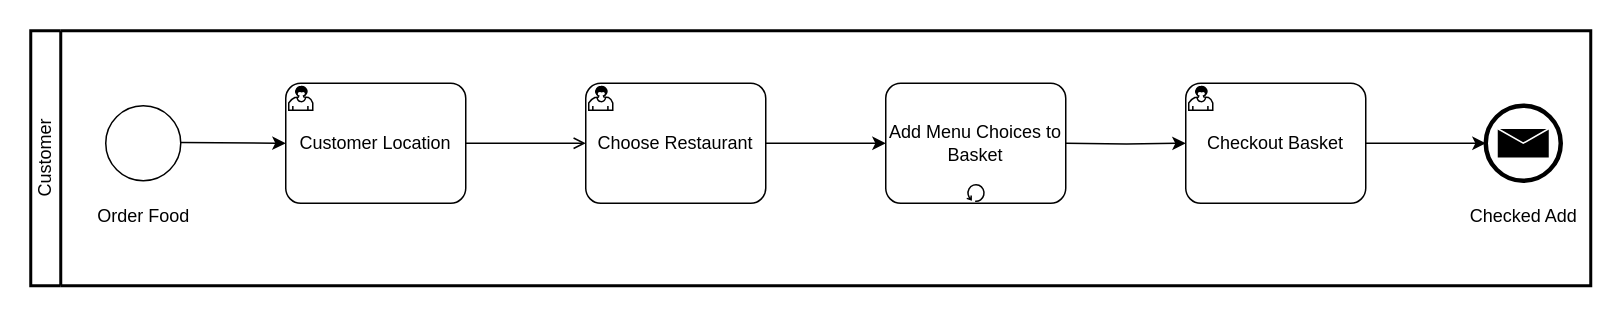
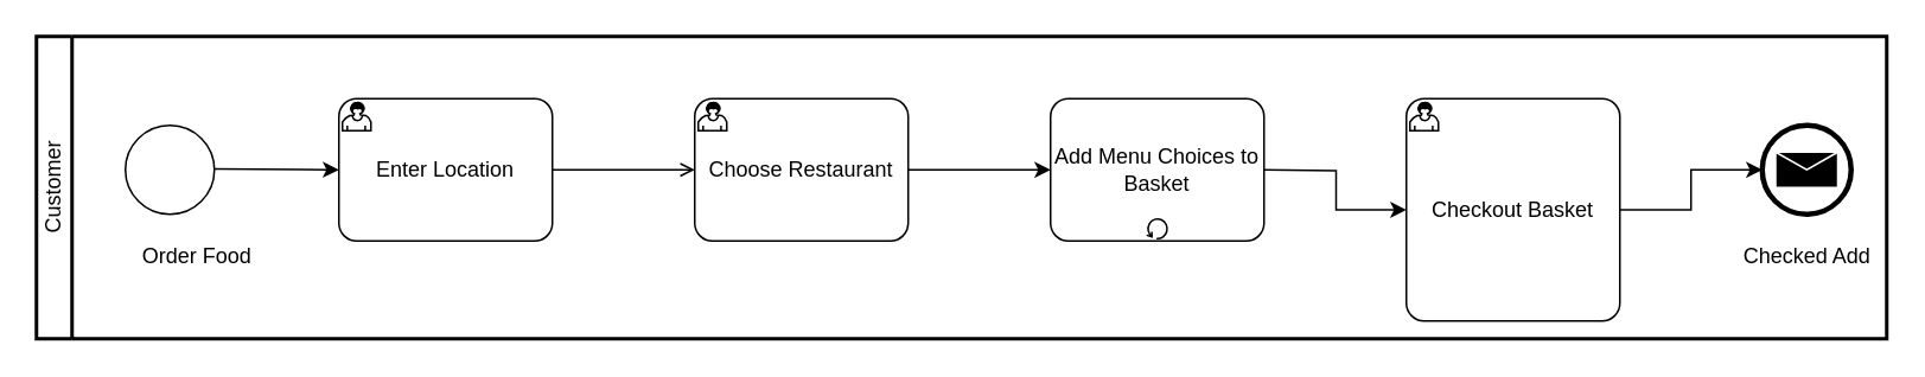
  <mxCell id="0" />
  <mxCell id="1" parent="0" />
  <mxCell id="2" value="Customer" style="swimlane;html=1;startSize=20;fontStyle=0;collapsible=0;horizontal=0;swimlaneLine=1;swimlaneFillColor=#ffffff;strokeWidth=2;whiteSpace=wrap;" vertex="1" parent="1"><mxGeometry x="20" y="20" width="1040" height="170" as="geometry" /></mxCell>
  <mxCell id="3" style="edgeStyle=orthogonalEdgeStyle;rounded=0;orthogonalLoop=1;jettySize=auto;html=1;entryX=0;entryY=0.5;entryDx=0;entryDy=0;entryPerimeter=0;" edge="1" parent="2" target="11"><mxGeometry relative="1" as="geometry"><mxPoint x="100" y="74.5" as="sourcePoint" /><mxPoint x="180" y="74.5" as="targetPoint" /></mxGeometry></mxCell>
  <mxCell id="4" value="" style="points=[[0.145,0.145,0],[0.5,0,0],[0.855,0.145,0],[1,0.5,0],[0.855,0.855,0],[0.5,1,0],[0.145,0.855,0],[0,0.5,0]];shape=mxgraph.bpmn.event;html=1;verticalLabelPosition=bottom;labelBackgroundColor=#ffffff;verticalAlign=top;align=center;perimeter=ellipsePerimeter;outlineConnect=0;aspect=fixed;outline=standard;symbol=general;" vertex="1" parent="1"><mxGeometry x="70" y="70" width="50" height="50" as="geometry" /></mxCell>
  <mxCell id="5" value="" style="edgeStyle=orthogonalEdgeStyle;rounded=0;orthogonalLoop=1;jettySize=auto;html=1;" edge="1" parent="1" source="6"><mxGeometry relative="1" as="geometry"><mxPoint x="590" y="95" as="targetPoint" /></mxGeometry></mxCell>
  <mxCell id="6" value="Choose Restaurant" style="points=[[0.25,0,0],[0.5,0,0],[0.75,0,0],[1,0.25,0],[1,0.5,0],[1,0.75,0],[0.75,1,0],[0.5,1,0],[0.25,1,0],[0,0.75,0],[0,0.5,0],[0,0.25,0]];shape=mxgraph.bpmn.task;whiteSpace=wrap;rectStyle=rounded;size=10;html=1;container=1;expand=0;collapsible=0;taskMarker=user;" vertex="1" parent="1"><mxGeometry x="390" y="55" width="120" height="80" as="geometry" /></mxCell>
  <mxCell id="7" value="" style="edgeStyle=orthogonalEdgeStyle;rounded=0;orthogonalLoop=1;jettySize=auto;html=1;" edge="1" parent="1" target="9"><mxGeometry relative="1" as="geometry"><mxPoint x="710" y="95" as="sourcePoint" /></mxGeometry></mxCell>
  <mxCell id="8" value="" style="edgeStyle=orthogonalEdgeStyle;rounded=0;orthogonalLoop=1;jettySize=auto;html=1;" edge="1" parent="1" source="9" target="13"><mxGeometry relative="1" as="geometry" /></mxCell>
- <mxCell id="9" value="Checkout Basket" style="points=[[0.25,0,0],[0.5,0,0],[0.75,0,0],[1,0.25,0],[1,0.5,0],[1,0.75,0],[0.75,1,0],[0.5,1,0],[0.25,1,0],[0,0.75,0],[0,0.5,0],[0,0.25,0]];shape=mxgraph.bpmn.task;whiteSpace=wrap;rectStyle=rounded;size=10;html=1;container=1;expand=0;collapsible=0;taskMarker=user;" vertex="1" parent="1"><mxGeometry x="790" y="55" width="120" height="80" as="geometry" /></mxCell>
+ <mxCell id="9" value="Checkout Basket" style="points=[[0.25,0,0],[0.5,0,0],[0.75,0,0],[1,0.25,0],[1,0.5,0],[1,0.75,0],[0.75,1,0],[0.5,1,0],[0.25,1,0],[0,0.75,0],[0,0.5,0],[0,0.25,0]];shape=mxgraph.bpmn.task;whiteSpace=wrap;rectStyle=rounded;size=10;html=1;container=1;expand=0;collapsible=0;taskMarker=user;" vertex="1" parent="1"><mxGeometry x="790" y="55" width="120" height="125" as="geometry" /></mxCell>
  <mxCell id="10" value="Add Menu Choices to Basket" style="points=[[0.25,0,0],[0.5,0,0],[0.75,0,0],[1,0.25,0],[1,0.5,0],[1,0.75,0],[0.75,1,0],[0.5,1,0],[0.25,1,0],[0,0.75,0],[0,0.5,0],[0,0.25,0]];shape=mxgraph.bpmn.task;whiteSpace=wrap;rectStyle=rounded;size=10;html=1;container=1;expand=0;collapsible=0;taskMarker=abstract;isLoopStandard=1;" vertex="1" parent="1"><mxGeometry x="590" y="55" width="120" height="80" as="geometry" /></mxCell>
- <mxCell id="11" value="Customer Location" style="points=[[0.25,0,0],[0.5,0,0],[0.75,0,0],[1,0.25,0],[1,0.5,0],[1,0.75,0],[0.75,1,0],[0.5,1,0],[0.25,1,0],[0,0.75,0],[0,0.5,0],[0,0.25,0]];shape=mxgraph.bpmn.task;whiteSpace=wrap;rectStyle=rounded;size=10;html=1;container=1;expand=0;collapsible=0;taskMarker=user;" vertex="1" parent="1"><mxGeometry x="190" y="55" width="120" height="80" as="geometry" /></mxCell>
+ <mxCell id="11" value="Enter Location" style="points=[[0.25,0,0],[0.5,0,0],[0.75,0,0],[1,0.25,0],[1,0.5,0],[1,0.75,0],[0.75,1,0],[0.5,1,0],[0.25,1,0],[0,0.75,0],[0,0.5,0],[0,0.25,0]];shape=mxgraph.bpmn.task;whiteSpace=wrap;rectStyle=rounded;size=10;html=1;container=1;expand=0;collapsible=0;taskMarker=user;" vertex="1" parent="1"><mxGeometry x="190" y="55" width="120" height="80" as="geometry" /></mxCell>
  <mxCell id="12" style="edgeStyle=orthogonalEdgeStyle;rounded=0;orthogonalLoop=1;jettySize=auto;html=1;entryX=0;entryY=0.5;entryDx=0;entryDy=0;entryPerimeter=0;endArrow=open;" edge="1" parent="1" source="11" target="6"><mxGeometry relative="1" as="geometry" /></mxCell>
  <mxCell id="13" value="" style="points=[[0.145,0.145,0],[0.5,0,0],[0.855,0.145,0],[1,0.5,0],[0.855,0.855,0],[0.5,1,0],[0.145,0.855,0],[0,0.5,0]];shape=mxgraph.bpmn.event;html=1;verticalLabelPosition=bottom;labelBackgroundColor=#ffffff;verticalAlign=top;align=center;perimeter=ellipsePerimeter;outlineConnect=0;aspect=fixed;outline=end;symbol=message;" vertex="1" parent="1"><mxGeometry x="990" y="70" width="50" height="50" as="geometry" /></mxCell>
- <mxCell id="14" value="Order Food" style="text;html=1;align=center;verticalAlign=middle;whiteSpace=wrap;rounded=0;" vertex="1" parent="1"><mxGeometry x="57.5" y="129" width="75" height="30" as="geometry" /></mxCell>
+ <mxCell id="14" value="Order Food" style="text;html=1;align=center;verticalAlign=middle;whiteSpace=wrap;rounded=0;" vertex="1" parent="1"><mxGeometry x="72.5" y="129" width="75" height="30" as="geometry" /></mxCell>
  <mxCell id="15" value="Checked Add" style="text;html=1;align=center;verticalAlign=middle;whiteSpace=wrap;rounded=0;" vertex="1" parent="1"><mxGeometry x="977.5" y="129" width="75" height="30" as="geometry" /></mxCell>
